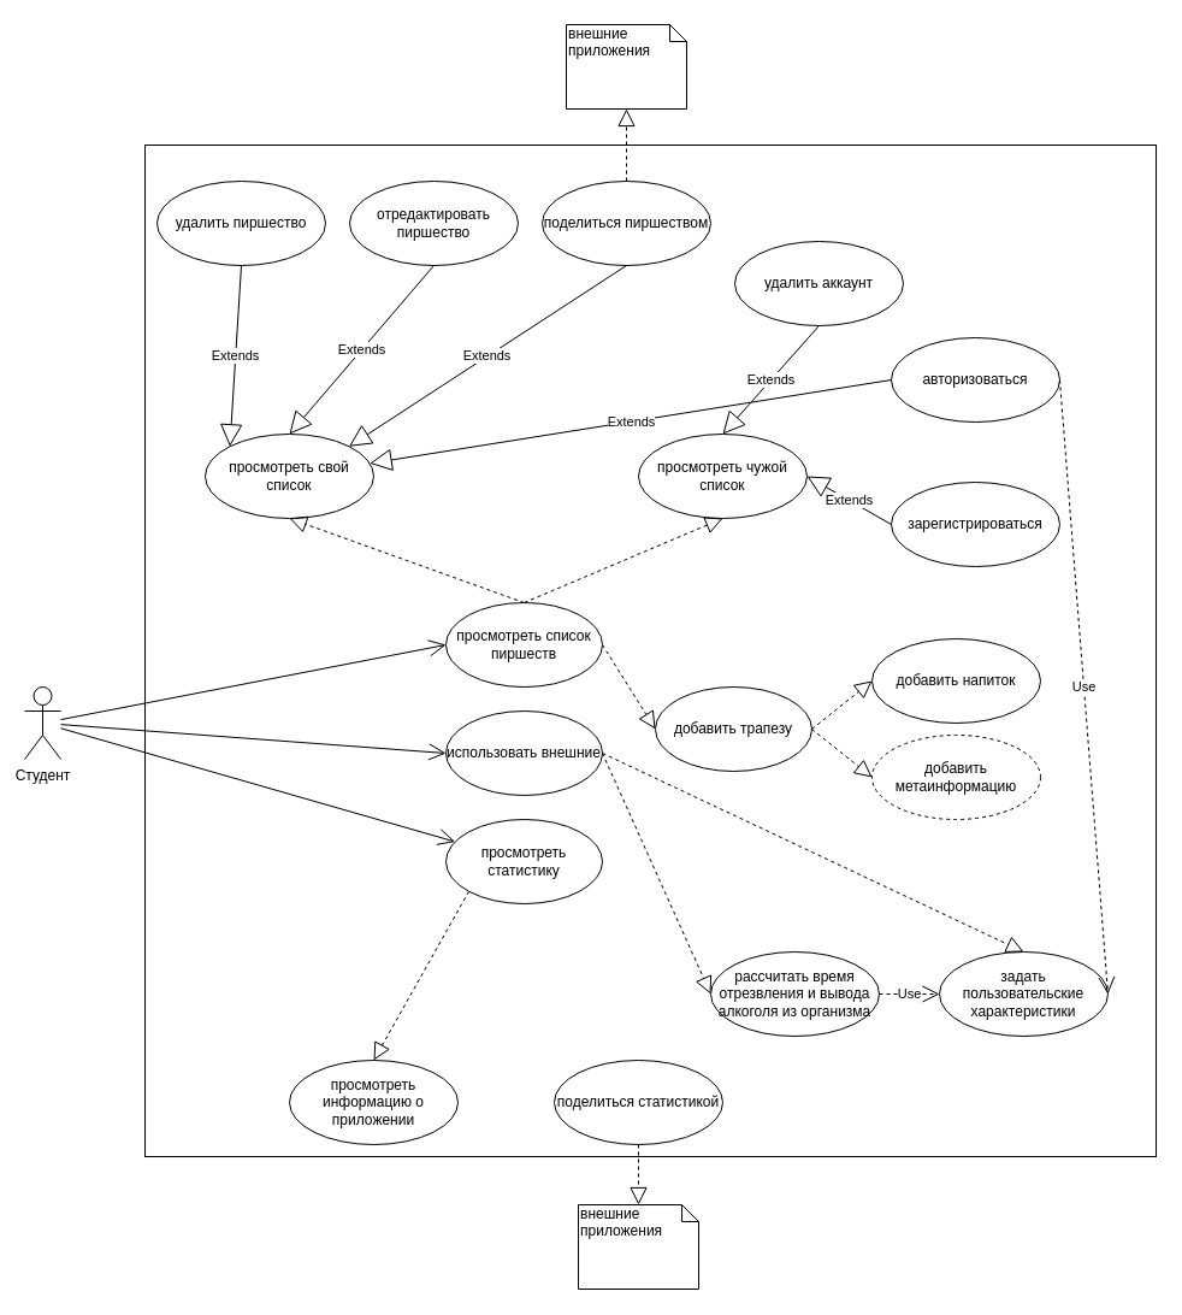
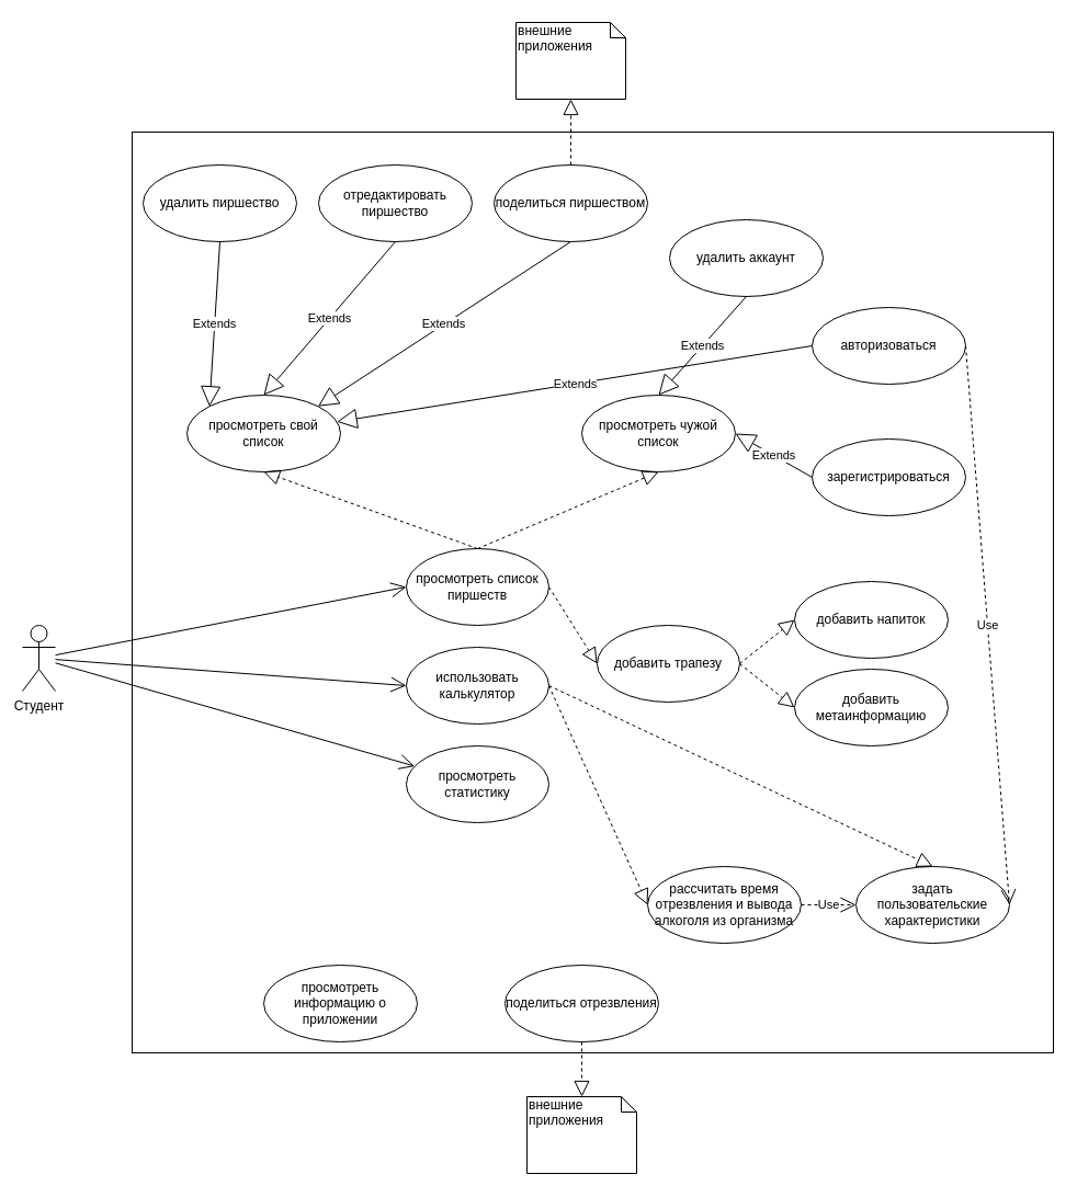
  <mxCell id="0" />
  <mxCell id="1" parent="0" />
  <mxCell id="2" value="" style="rounded=0;whiteSpace=wrap;html=1;" parent="1" vertex="1"><mxGeometry x="120" y="120" width="840" height="840" as="geometry" /></mxCell>
  <mxCell id="3" value="&lt;span style=&quot;&quot;&gt;Студент&lt;/span&gt;" style="shape=umlActor;verticalLabelPosition=bottom;labelBackgroundColor=#FFFFFF;verticalAlign=top;html=1;fontColor=#000000;" parent="1" vertex="1"><mxGeometry x="20" y="570" width="30" height="60" as="geometry" /></mxCell>
  <mxCell id="4" value="" style="endArrow=open;endFill=1;endSize=12;html=1;entryX=0;entryY=0.5;entryDx=0;entryDy=0;" parent="1" source="3" target="9" edge="1"><mxGeometry width="160" relative="1" as="geometry"><mxPoint x="210" y="510" as="sourcePoint" /><mxPoint x="370" y="510" as="targetPoint" /></mxGeometry></mxCell>
  <mxCell id="5" value="" style="endArrow=open;endFill=1;endSize=12;html=1;" parent="1" source="3" target="7" edge="1"><mxGeometry width="160" relative="1" as="geometry"><mxPoint x="200" y="691.081" as="sourcePoint" /><mxPoint x="370" y="618" as="targetPoint" /></mxGeometry></mxCell>
  <mxCell id="6" value="" style="endArrow=open;endFill=1;endSize=12;html=1;entryX=0;entryY=0.5;entryDx=0;entryDy=0;" parent="1" source="3" target="8" edge="1"><mxGeometry width="160" relative="1" as="geometry"><mxPoint x="310" y="721.081" as="sourcePoint" /><mxPoint x="370" y="710" as="targetPoint" /></mxGeometry></mxCell>
  <mxCell id="7" value="просмотреть статистику" style="ellipse;whiteSpace=wrap;html=1;" parent="1" vertex="1"><mxGeometry x="370" y="680" width="130" height="70" as="geometry" /></mxCell>
- <mxCell id="8" value="использовать внешние" style="ellipse;whiteSpace=wrap;html=1;" parent="1" vertex="1"><mxGeometry x="370" y="590" width="130" height="70" as="geometry" /></mxCell>
+ <mxCell id="8" value="использовать калькулятор" style="ellipse;whiteSpace=wrap;html=1;" parent="1" vertex="1"><mxGeometry x="370" y="590" width="130" height="70" as="geometry" /></mxCell>
  <mxCell id="9" value="просмотреть список пиршеств" style="ellipse;whiteSpace=wrap;html=1;" parent="1" vertex="1"><mxGeometry x="370" y="500" width="130" height="70" as="geometry" /></mxCell>
  <mxCell id="10" value="добавить трапезу" style="ellipse;whiteSpace=wrap;html=1;" parent="1" vertex="1"><mxGeometry x="544" y="570" width="130" height="70" as="geometry" /></mxCell>
  <mxCell id="11" value="удалить пиршество" style="ellipse;whiteSpace=wrap;html=1;" parent="1" vertex="1"><mxGeometry y="150" width="140" height="70" as="geometry" x="130" /></mxCell>
  <mxCell id="12" value="отредактировать пиршество" style="ellipse;whiteSpace=wrap;html=1;" parent="1" vertex="1"><mxGeometry x="290" y="150" width="140" height="70" as="geometry" /></mxCell>
  <mxCell id="13" value="поделиться пиршеством" style="ellipse;whiteSpace=wrap;html=1;" parent="1" vertex="1"><mxGeometry x="450" y="150" width="140" height="70" as="geometry" /></mxCell>
  <mxCell id="14" value="Extends" style="endArrow=block;endSize=16;endFill=0;html=1;exitX=0.5;exitY=1;exitDx=0;exitDy=0;entryX=0;entryY=0;entryDx=0;entryDy=0;" parent="1" source="11" target="26" edge="1"><mxGeometry width="160" relative="1" as="geometry"><mxPoint x="445" y="209" as="sourcePoint" /><mxPoint x="170" y="320" as="targetPoint" /></mxGeometry></mxCell>
  <mxCell id="15" value="Extends" style="endArrow=block;endSize=16;endFill=0;html=1;exitX=0.5;exitY=1;exitDx=0;exitDy=0;entryX=0.5;entryY=0;entryDx=0;entryDy=0;" parent="1" source="12" target="26" edge="1"><mxGeometry width="160" relative="1" as="geometry"><mxPoint x="795" y="250" as="sourcePoint" /><mxPoint x="455" y="200" as="targetPoint" /></mxGeometry></mxCell>
  <mxCell id="16" value="Extends" style="endArrow=block;endSize=16;endFill=0;html=1;exitX=0.5;exitY=1;exitDx=0;exitDy=0;entryX=1;entryY=0;entryDx=0;entryDy=0;" parent="1" source="13" target="26" edge="1"><mxGeometry width="160" relative="1" as="geometry"><mxPoint x="475" y="310" as="sourcePoint" /><mxPoint x="620" y="190" as="targetPoint" /></mxGeometry></mxCell>
  <mxCell id="17" value="" style="endArrow=block;dashed=1;endFill=0;endSize=12;html=1;exitX=1;exitY=0.5;exitDx=0;exitDy=0;entryX=0;entryY=0.5;entryDx=0;entryDy=0;" parent="1" source="10" target="18" edge="1"><mxGeometry width="160" relative="1" as="geometry"><mxPoint x="808" y="514.5" as="sourcePoint" /><mxPoint x="868" y="480" as="targetPoint" /></mxGeometry></mxCell>
  <mxCell id="18" value="добавить напиток" style="ellipse;whiteSpace=wrap;html=1;" parent="1" vertex="1"><mxGeometry x="724" y="530" width="140" height="70" as="geometry" /></mxCell>
  <mxCell id="19" value="" style="endArrow=block;dashed=1;endFill=0;endSize=12;html=1;exitX=1;exitY=0.5;exitDx=0;exitDy=0;entryX=0;entryY=0.5;entryDx=0;entryDy=0;" parent="1" source="10" target="20" edge="1"><mxGeometry width="160" relative="1" as="geometry"><mxPoint x="818" y="650" as="sourcePoint" /><mxPoint x="858" y="560" as="targetPoint" /></mxGeometry></mxCell>
- <mxCell id="20" value="добавить метаинформацию" style="ellipse;whiteSpace=wrap;html=1;dashed=1;" parent="1" vertex="1"><mxGeometry x="724" y="610" width="140" height="70" as="geometry" /></mxCell>
+ <mxCell id="20" value="добавить метаинформацию" style="ellipse;whiteSpace=wrap;html=1;" parent="1" vertex="1"><mxGeometry x="724" y="610" width="140" height="70" as="geometry" /></mxCell>
  <mxCell id="21" value="" style="endArrow=block;dashed=1;endFill=0;endSize=12;html=1;exitX=1;exitY=0.5;exitDx=0;exitDy=0;entryX=0;entryY=0.5;entryDx=0;entryDy=0;" parent="1" source="8" target="22" edge="1"><mxGeometry width="160" relative="1" as="geometry"><mxPoint x="510" y="704.5" as="sourcePoint" /><mxPoint x="630" y="704.5" as="targetPoint" /></mxGeometry></mxCell>
  <mxCell id="22" value="рассчитать время отрезвления и вывода алкоголя из организма" style="ellipse;whiteSpace=wrap;html=1;" parent="1" vertex="1"><mxGeometry x="590" y="790" width="140" height="70" as="geometry" /></mxCell>
- <mxCell id="23" value="поделиться статистикой" style="ellipse;whiteSpace=wrap;html=1;" parent="1" vertex="1"><mxGeometry x="460" y="880" width="140" height="70" as="geometry" /></mxCell>
+ <mxCell id="23" value="поделиться отрезвления" style="ellipse;whiteSpace=wrap;html=1;" parent="1" vertex="1"><mxGeometry x="460" y="880" width="140" height="70" as="geometry" /></mxCell>
  <mxCell id="24" value="задать пользовательские характеристики" style="ellipse;whiteSpace=wrap;html=1;" parent="1" vertex="1"><mxGeometry x="780" y="790" width="140" height="70" as="geometry" /></mxCell>
  <mxCell id="25" value="просмотреть информацию о приложении" style="ellipse;whiteSpace=wrap;html=1;" parent="1" vertex="1"><mxGeometry x="240" y="880" width="140" height="70" as="geometry" /></mxCell>
  <mxCell id="26" value="просмотреть свой список" style="ellipse;whiteSpace=wrap;html=1;" parent="1" vertex="1"><mxGeometry x="170" y="360" width="140" height="70" as="geometry" /></mxCell>
  <mxCell id="27" value="просмотреть чужой список" style="ellipse;whiteSpace=wrap;html=1;" parent="1" vertex="1"><mxGeometry x="530" y="360" width="140" height="70" as="geometry" /></mxCell>
  <mxCell id="28" value="" style="endArrow=block;dashed=1;endFill=0;endSize=12;html=1;exitX=0.5;exitY=0;exitDx=0;exitDy=0;entryX=0.5;entryY=1;entryDx=0;entryDy=0;" parent="1" source="9" target="26" edge="1"><mxGeometry width="160" relative="1" as="geometry"><mxPoint x="540" y="480" as="sourcePoint" /><mxPoint x="700" y="480" as="targetPoint" /></mxGeometry></mxCell>
  <mxCell id="29" value="Use" style="endArrow=open;endSize=12;dashed=1;html=1;exitX=1;exitY=0.5;exitDx=0;exitDy=0;entryX=0;entryY=0.5;entryDx=0;entryDy=0;" parent="1" source="22" target="24" edge="1"><mxGeometry width="160" relative="1" as="geometry"><mxPoint x="800" y="1000" as="sourcePoint" /><mxPoint x="960" y="1000" as="targetPoint" /></mxGeometry></mxCell>
  <mxCell id="30" value="" style="endArrow=block;dashed=1;endFill=0;endSize=12;html=1;exitX=0.5;exitY=0;exitDx=0;exitDy=0;entryX=0.5;entryY=1;entryDx=0;entryDy=0;" parent="1" source="9" target="27" edge="1"><mxGeometry width="160" relative="1" as="geometry"><mxPoint x="450" y="490" as="sourcePoint" /><mxPoint x="610" y="490" as="targetPoint" /></mxGeometry></mxCell>
  <mxCell id="31" value="авторизоваться" style="ellipse;whiteSpace=wrap;html=1;" parent="1" vertex="1"><mxGeometry x="740" y="280" width="140" height="70" as="geometry" /></mxCell>
  <mxCell id="32" value="зарегистрироваться" style="ellipse;whiteSpace=wrap;html=1;" parent="1" vertex="1"><mxGeometry x="740" y="400" width="140" height="70" as="geometry" /></mxCell>
  <mxCell id="33" value="Extends" style="endArrow=block;endSize=16;endFill=0;html=1;exitX=0;exitY=0.5;exitDx=0;exitDy=0;" parent="1" source="31" target="26" edge="1"><mxGeometry width="160" relative="1" as="geometry"><mxPoint x="450" y="390" as="sourcePoint" /><mxPoint x="630" y="290" as="targetPoint" /></mxGeometry></mxCell>
  <mxCell id="34" value="Extends" style="endArrow=block;endSize=16;endFill=0;html=1;exitX=0;exitY=0.5;exitDx=0;exitDy=0;entryX=1;entryY=0.5;entryDx=0;entryDy=0;" parent="1" source="32" target="27" edge="1"><mxGeometry width="160" relative="1" as="geometry"><mxPoint x="450" y="390" as="sourcePoint" /><mxPoint x="710" y="460" as="targetPoint" /></mxGeometry></mxCell>
  <mxCell id="35" value="Use" style="endArrow=open;endSize=12;dashed=1;html=1;exitX=1;exitY=0.5;exitDx=0;exitDy=0;entryX=1;entryY=0.5;entryDx=0;entryDy=0;" parent="1" source="31" target="24" edge="1"><mxGeometry width="160" relative="1" as="geometry"><mxPoint x="1350" y="500" as="sourcePoint" /><mxPoint x="1170" y="490" as="targetPoint" /></mxGeometry></mxCell>
  <mxCell id="36" value="" style="endArrow=block;dashed=1;endFill=0;endSize=12;html=1;exitX=1;exitY=0.5;exitDx=0;exitDy=0;entryX=0;entryY=0.5;entryDx=0;entryDy=0;" parent="1" source="9" target="10" edge="1"><mxGeometry width="160" relative="1" as="geometry"><mxPoint x="390" y="610" as="sourcePoint" /><mxPoint x="550" y="535" as="targetPoint" /></mxGeometry></mxCell>
  <mxCell id="37" value="удалить аккаунт" style="ellipse;whiteSpace=wrap;html=1;" parent="1" vertex="1"><mxGeometry x="610" y="200" width="140" height="70" as="geometry" /></mxCell>
  <mxCell id="38" value="Extends" style="endArrow=block;endSize=16;endFill=0;html=1;entryX=0.5;entryY=0;entryDx=0;entryDy=0;exitX=0.5;exitY=1;exitDx=0;exitDy=0;" parent="1" source="37" target="27" edge="1"><mxGeometry width="160" relative="1" as="geometry"><mxPoint x="630" y="300" as="sourcePoint" /><mxPoint x="670" y="280" as="targetPoint" /></mxGeometry></mxCell>
- <mxCell id="39" value="" style="endArrow=block;dashed=1;endFill=0;endSize=12;html=1;exitX=0;exitY=1;exitDx=0;exitDy=0;entryX=0.5;entryY=0;entryDx=0;entryDy=0;" parent="1" source="7" target="25" edge="1"><mxGeometry width="160" relative="1" as="geometry"><mxPoint x="190" y="840" as="sourcePoint" /><mxPoint x="350" y="840" as="targetPoint" /></mxGeometry></mxCell>
  <mxCell id="40" value="внешние приложения" style="shape=note;whiteSpace=wrap;html=1;size=14;verticalAlign=top;align=left;spacingTop=-6;" parent="1" vertex="1"><mxGeometry x="470" y="20" width="100" height="70" as="geometry" /></mxCell>
  <mxCell id="41" value="" style="endArrow=block;dashed=1;endFill=0;endSize=12;html=1;exitX=0.5;exitY=0;exitDx=0;exitDy=0;entryX=0.5;entryY=1;entryDx=0;entryDy=0;entryPerimeter=0;" parent="1" source="13" target="40" edge="1"><mxGeometry width="160" relative="1" as="geometry"><mxPoint x="520" y="240" as="sourcePoint" /><mxPoint x="680" y="240" as="targetPoint" /></mxGeometry></mxCell>
  <mxCell id="42" value="внешние приложения" style="shape=note;whiteSpace=wrap;html=1;size=14;verticalAlign=top;align=left;spacingTop=-6;" parent="1" vertex="1"><mxGeometry x="480" y="1000" width="100" height="70" as="geometry" /></mxCell>
  <mxCell id="43" value="" style="endArrow=block;dashed=1;endFill=0;endSize=12;html=1;exitX=0.5;exitY=1;exitDx=0;exitDy=0;entryX=0.5;entryY=0;entryDx=0;entryDy=0;entryPerimeter=0;" parent="1" source="23" target="42" edge="1"><mxGeometry width="160" relative="1" as="geometry"><mxPoint x="580" y="800" as="sourcePoint" /><mxPoint x="740" y="800" as="targetPoint" /></mxGeometry></mxCell>
  <mxCell id="44" value="" style="endArrow=block;dashed=1;endFill=0;endSize=12;html=1;exitX=1;exitY=0.5;exitDx=0;exitDy=0;entryX=0.5;entryY=0;entryDx=0;entryDy=0;" edge="1" parent="1" source="8" target="24"><mxGeometry width="160" relative="1" as="geometry"><mxPoint x="580" y="680" as="sourcePoint" /><mxPoint x="624" y="750" as="targetPoint" /></mxGeometry></mxCell>
